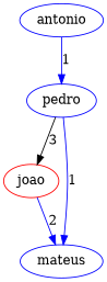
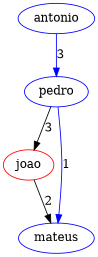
  digraph {
    node [color=blue]
    n1 [color=red label=joao]
    n2 [label=mateus]
    n3 [label=antonio]
    n4 [label=pedro]
-   n1 -> n2 [label=2 color=blue]
-   n3 -> n4 [color=blue label=1]
+   n1 -> n2 [label=2]
+   n3 -> n4 [color=blue label=3]
    n4 -> n1 [label=3]
    n4 -> n2 [color=blue label=1]
  }
